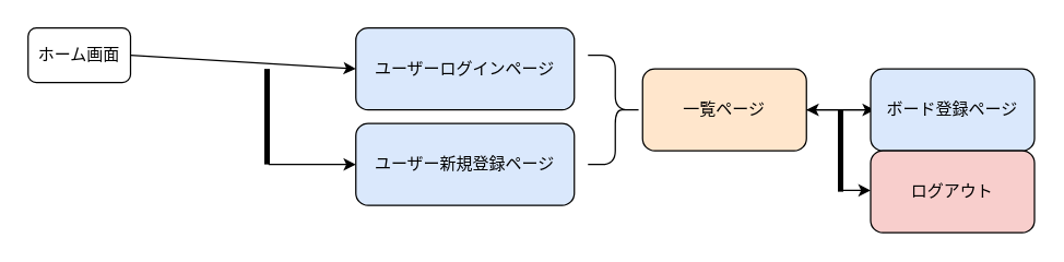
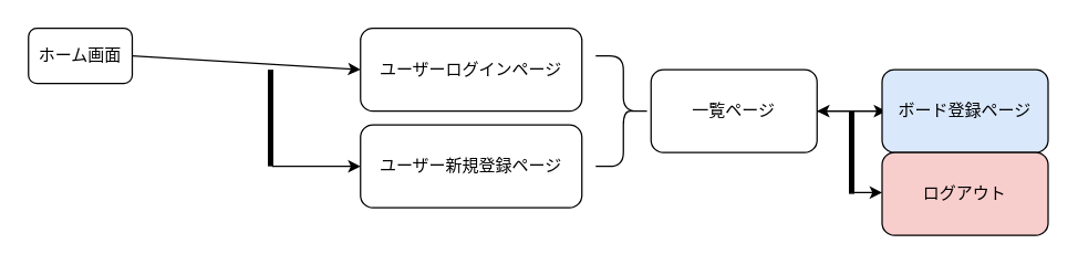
  <mxCell id="0" />
  <mxCell id="1" parent="0" />
  <mxCell id="2" value="ホーム画面" style="rounded=1;whiteSpace=wrap;html=1;" vertex="1" parent="1"><mxGeometry x="20" y="20" width="75" height="40" as="geometry" /></mxCell>
  <mxCell id="3" value="" style="endArrow=classic;html=1;exitX=1;exitY=0.5;exitDx=0;exitDy=0;" edge="1" parent="1" source="2"><mxGeometry width="50" height="50" relative="1" as="geometry"><mxPoint x="320" y="200" as="sourcePoint" /><mxPoint x="260" y="50" as="targetPoint" /></mxGeometry></mxCell>
- <mxCell id="4" value="ユーザーログインページ" style="rounded=1;whiteSpace=wrap;html=1;fillColor=#dae8fc;" vertex="1" parent="1"><mxGeometry x="260" y="20" width="160" height="60" as="geometry" /></mxCell>
+ <mxCell id="4" value="ユーザーログインページ" style="rounded=1;whiteSpace=wrap;html=1;" vertex="1" parent="1"><mxGeometry x="260" y="20" width="160" height="60" as="geometry" /></mxCell>
  <mxCell id="5" value="" style="line;strokeWidth=4;direction=south;html=1;perimeter=backbonePerimeter;points=[];outlineConnect=0;" vertex="1" parent="1"><mxGeometry x="190" y="50" width="10" height="70" as="geometry" /></mxCell>
  <mxCell id="6" value="" style="endArrow=classic;html=1;" edge="1" parent="1" source="5"><mxGeometry width="50" height="50" relative="1" as="geometry"><mxPoint x="320" y="200" as="sourcePoint" /><mxPoint x="260" y="120" as="targetPoint" /><Array as="points"><mxPoint x="230" y="120" /></Array></mxGeometry></mxCell>
- <mxCell id="7" value="ユーザー新規登録ページ" style="rounded=1;whiteSpace=wrap;html=1;fillColor=#dae8fc;" vertex="1" parent="1"><mxGeometry x="260" y="90" width="160" height="60" as="geometry" /></mxCell>
+ <mxCell id="7" value="ユーザー新規登録ページ" style="rounded=1;whiteSpace=wrap;html=1;" vertex="1" parent="1"><mxGeometry x="260" y="90" width="160" height="60" as="geometry" /></mxCell>
  <mxCell id="8" value="" style="shape=curlyBracket;whiteSpace=wrap;html=1;rounded=1;flipH=1;labelPosition=right;verticalLabelPosition=middle;align=left;verticalAlign=middle;size=0.5;" vertex="1" parent="1"><mxGeometry x="430" y="40" width="40" height="80" as="geometry" /></mxCell>
- <mxCell id="9" value="一覧ページ" style="rounded=1;whiteSpace=wrap;html=1;fillColor=#ffe6cc;" vertex="1" parent="1"><mxGeometry x="470" y="50" width="120" height="60" as="geometry" /></mxCell>
+ <mxCell id="9" value="一覧ページ" style="rounded=1;whiteSpace=wrap;html=1;" vertex="1" parent="1"><mxGeometry x="470" y="50" width="120" height="60" as="geometry" /></mxCell>
  <mxCell id="10" value="" style="endArrow=classic;html=1;" edge="1" parent="1"><mxGeometry width="50" height="50" relative="1" as="geometry"><mxPoint x="590" y="80" as="sourcePoint" /><mxPoint x="640" y="80" as="targetPoint" /><Array as="points"><mxPoint x="610" y="80" /></Array></mxGeometry></mxCell>
  <mxCell id="11" value="" style="edgeStyle=none;html=1;" edge="1" parent="1" target="9"><mxGeometry relative="1" as="geometry"><mxPoint x="640" y="80" as="sourcePoint" /></mxGeometry></mxCell>
  <mxCell id="12" value="ボード登録ページ" style="rounded=1;whiteSpace=wrap;html=1;fillColor=#dae8fc;" vertex="1" parent="1"><mxGeometry x="637" y="50" width="120" height="60" as="geometry" /></mxCell>
  <mxCell id="13" value="" style="line;strokeWidth=4;direction=south;html=1;perimeter=backbonePerimeter;points=[];outlineConnect=0;" vertex="1" parent="1"><mxGeometry x="610" y="80" width="10" height="60" as="geometry" /></mxCell>
  <mxCell id="14" value="" style="endArrow=classic;html=1;" edge="1" parent="1"><mxGeometry width="50" height="50" relative="1" as="geometry"><mxPoint x="617" y="139" as="sourcePoint" /><mxPoint x="637" y="139" as="targetPoint" /><Array as="points"><mxPoint x="627" y="139" /></Array></mxGeometry></mxCell>
  <mxCell id="15" value="ログアウト" style="rounded=1;whiteSpace=wrap;html=1;fillColor=#f8cecc;" vertex="1" parent="1"><mxGeometry x="637" y="110" width="120" height="60" as="geometry" /></mxCell>
